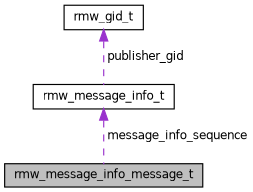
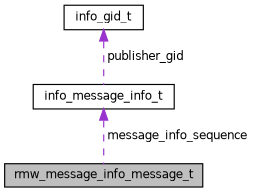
  digraph {
    node [color=black fillcolor=white fontname=Helvetica fontsize=10 shape=record style=filled]
    edge [color=darkorchid3 dir=back fontname=Helvetica fontsize=10 labelfontname=Helvetica labelfontsize=10 style=dashed]
    n1 [fillcolor=grey75 fontcolor=black height=0.2 label=rmw_message_info_message_t width=0.4]
-   n2 [height=0.2 label=rmw_message_info_t width=0.4]
-   n3 [height=0.2 label=rmw_gid_t width=0.4]
+   n2 [height=0.2 label=info_message_info_t width=0.4]
+   n3 [height=0.2 label=info_gid_t width=0.4]
    n2 -> n1 [label=" message_info_sequence"]
    n3 -> n2 [label=" publisher_gid"]
  }
